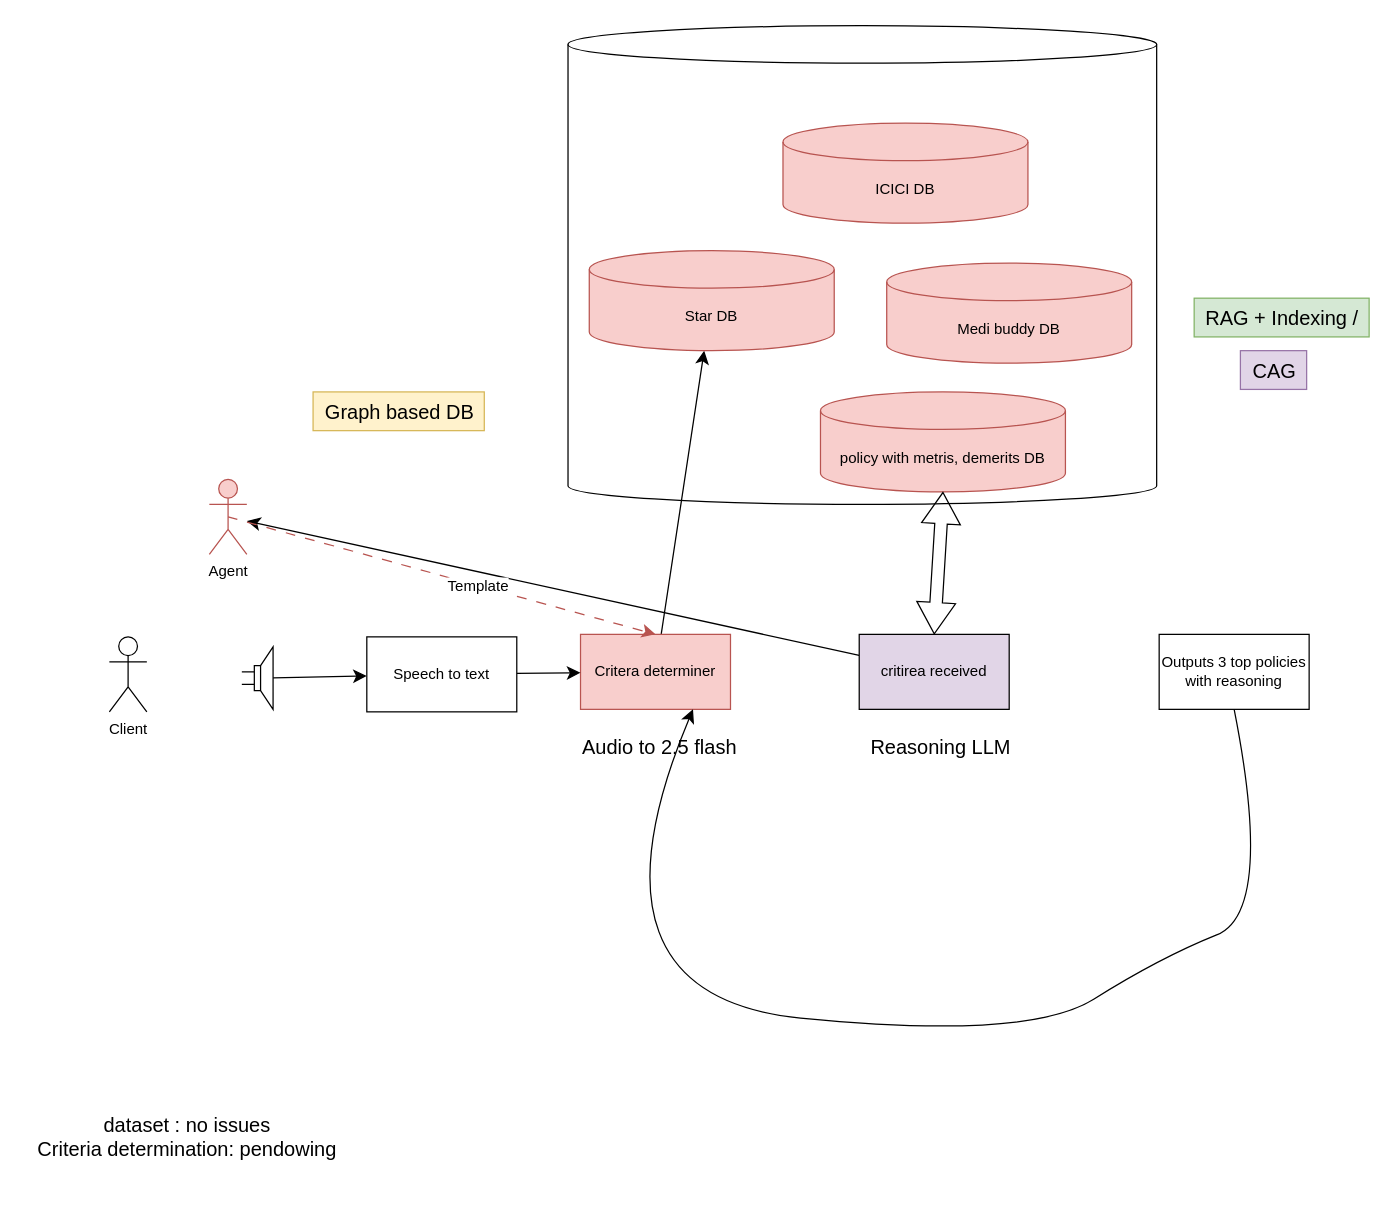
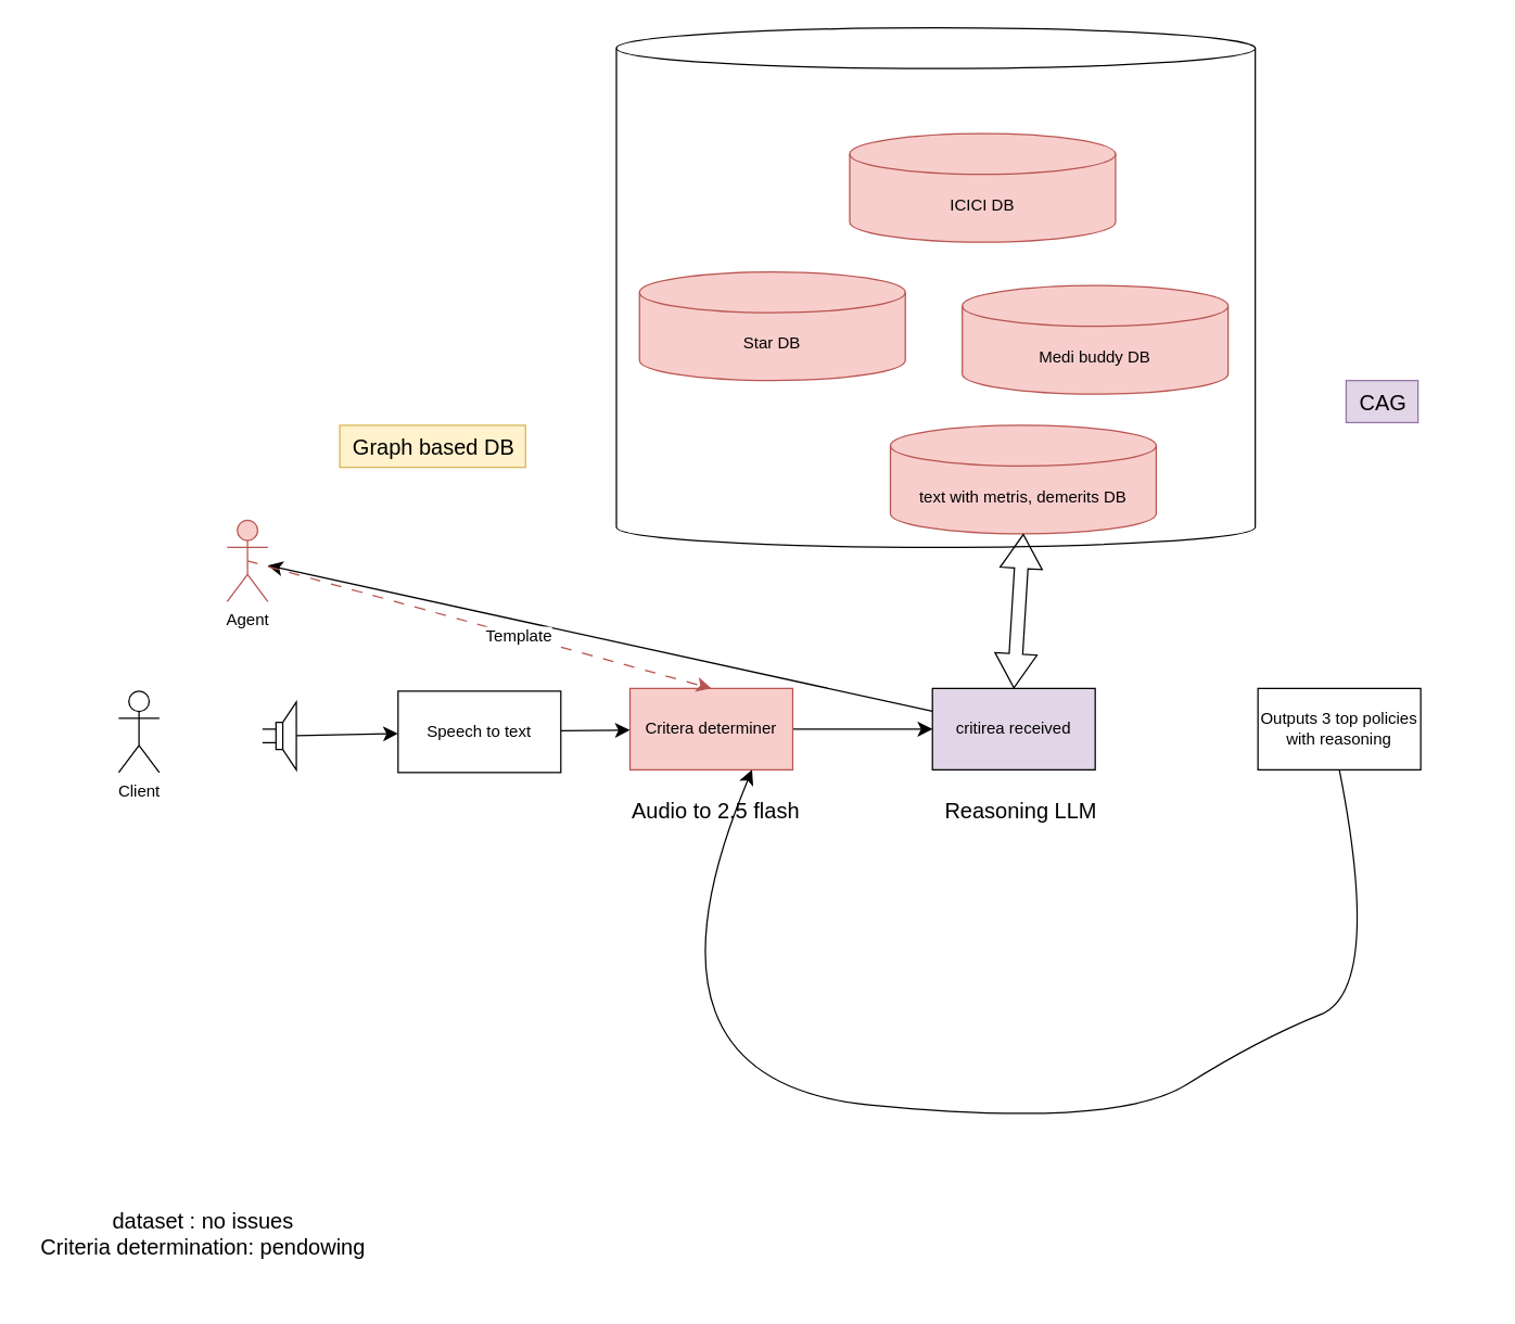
  <mxCell id="0" />
  <mxCell id="1" parent="0" />
- <mxCell id="2" style="edgeStyle=none;curved=1;rounded=0;orthogonalLoop=1;jettySize=auto;html=1;fontSize=12;startSize=8;endSize=8;" edge="1" parent="1" source="3" target="26"><mxGeometry relative="1" as="geometry" /></mxCell>
+ <mxCell id="2" style="edgeStyle=none;curved=1;rounded=0;orthogonalLoop=1;jettySize=auto;html=1;entryX=0;entryY=0.5;entryDx=0;entryDy=0;fontSize=12;startSize=8;endSize=8;" edge="1" parent="1" source="3" target="5"><mxGeometry relative="1" as="geometry" /></mxCell>
  <mxCell id="3" value="Critera determiner" style="rounded=0;whiteSpace=wrap;html=1;fillColor=#f8cecc;strokeColor=#b85450;" parent="1" vertex="1"><mxGeometry x="464" y="507" width="120" height="60" as="geometry" /></mxCell>
  <mxCell id="4" value="" style="edgeStyle=none;curved=1;rounded=0;orthogonalLoop=1;jettySize=auto;html=1;fontSize=12;startSize=8;endSize=8;" edge="1" parent="1" source="5" target="14"><mxGeometry relative="1" as="geometry" /></mxCell>
  <mxCell id="5" value="critirea received" style="rounded=0;whiteSpace=wrap;html=1;fillColor=#e1d5e7;" vertex="1" parent="1"><mxGeometry x="687" y="507" width="120" height="60" as="geometry" /></mxCell>
- <mxCell id="6" value="policy with metris, demerits DB" style="shape=cylinder3;whiteSpace=wrap;html=1;boundedLbl=1;backgroundOutline=1;size=15;fillColor=#f8cecc;strokeColor=#b85450;" vertex="1" parent="1"><mxGeometry x="656" y="313" width="196" height="80" as="geometry" /></mxCell>
+ <mxCell id="6" value="text with metris, demerits DB" style="shape=cylinder3;whiteSpace=wrap;html=1;boundedLbl=1;backgroundOutline=1;size=15;fillColor=#f8cecc;strokeColor=#b85450;" vertex="1" parent="1"><mxGeometry x="656" y="313" width="196" height="80" as="geometry" /></mxCell>
  <mxCell id="7" value="" style="shape=flexArrow;endArrow=classic;startArrow=classic;html=1;rounded=0;fontSize=12;startSize=8;endSize=8;curved=1;entryX=0.5;entryY=1;entryDx=0;entryDy=0;entryPerimeter=0;exitX=0.5;exitY=0;exitDx=0;exitDy=0;" edge="1" parent="1" source="5" target="6"><mxGeometry width="100" height="100" relative="1" as="geometry"><mxPoint x="608" y="524" as="sourcePoint" /><mxPoint x="708" y="424" as="targetPoint" /></mxGeometry></mxCell>
  <mxCell id="8" value="Outputs 3 top policies with reasoning" style="whiteSpace=wrap;html=1;rounded=0;" vertex="1" parent="1"><mxGeometry x="927" y="507" width="120" height="60" as="geometry" /></mxCell>
  <mxCell id="9" value="Reasoning LLM" style="text;html=1;align=center;verticalAlign=middle;resizable=0;points=[];autosize=1;strokeColor=none;fillColor=none;fontSize=16;" vertex="1" parent="1"><mxGeometry x="687" y="581" width="130" height="31" as="geometry" /></mxCell>
  <mxCell id="10" value="Audio to 2.5 flash" style="text;html=1;align=center;verticalAlign=middle;resizable=0;points=[];autosize=1;strokeColor=none;fillColor=none;fontSize=16;" vertex="1" parent="1"><mxGeometry x="456" y="581" width="142" height="31" as="geometry" /></mxCell>
  <mxCell id="11" value="" style="edgeStyle=none;curved=1;rounded=0;orthogonalLoop=1;jettySize=auto;html=1;fontSize=12;startSize=8;endSize=8;" edge="1" parent="1" source="12" target="17"><mxGeometry relative="1" as="geometry" /></mxCell>
  <mxCell id="12" value="" style="pointerEvents=1;verticalLabelPosition=bottom;shadow=0;dashed=0;align=center;html=1;verticalAlign=top;shape=mxgraph.electrical.electro-mechanical.loudspeaker;" vertex="1" parent="1"><mxGeometry x="193" y="517" width="25" height="50" as="geometry" /></mxCell>
  <mxCell id="13" value="" style="curved=1;endArrow=classic;html=1;rounded=0;fontSize=12;startSize=8;endSize=8;entryX=0.75;entryY=1;entryDx=0;entryDy=0;exitX=0.5;exitY=1;exitDx=0;exitDy=0;" edge="1" parent="1" source="8" target="3"><mxGeometry width="50" height="50" relative="1" as="geometry"><mxPoint x="799.2" y="695" as="sourcePoint" /><mxPoint x="322" y="670.6" as="targetPoint" /><Array as="points"><mxPoint x="1019" y="729" /><mxPoint x="927" y="766" /><mxPoint x="822.2" y="832" /><mxPoint x="458" y="796" /></Array></mxGeometry></mxCell>
  <mxCell id="14" value="Agent" style="shape=umlActor;verticalLabelPosition=bottom;verticalAlign=top;html=1;outlineConnect=0;fillColor=#f8cecc;strokeColor=#b85450;" vertex="1" parent="1"><mxGeometry x="167" y="383" width="30" height="60" as="geometry" /></mxCell>
  <mxCell id="15" value="Client" style="shape=umlActor;verticalLabelPosition=bottom;verticalAlign=top;html=1;outlineConnect=0;" vertex="1" parent="1"><mxGeometry x="87" y="509" width="30" height="60" as="geometry" /></mxCell>
  <mxCell id="16" value="" style="edgeStyle=none;curved=1;rounded=0;orthogonalLoop=1;jettySize=auto;html=1;fontSize=12;startSize=8;endSize=8;" edge="1" parent="1" source="17" target="3"><mxGeometry relative="1" as="geometry" /></mxCell>
  <mxCell id="17" value="Speech to text" style="rounded=0;whiteSpace=wrap;html=1;" vertex="1" parent="1"><mxGeometry x="293" y="509" width="120" height="60" as="geometry" /></mxCell>
  <mxCell id="18" value="" style="endArrow=classic;html=1;rounded=0;fontSize=12;startSize=8;endSize=8;curved=1;entryX=0.5;entryY=0;entryDx=0;entryDy=0;exitX=0.5;exitY=0.5;exitDx=0;exitDy=0;exitPerimeter=0;dashed=1;dashPattern=8 8;fillColor=#f8cecc;strokeColor=#b85450;" edge="1" parent="1" source="14" target="3"><mxGeometry width="50" height="50" relative="1" as="geometry"><mxPoint x="526" y="681" as="sourcePoint" /><mxPoint x="576" y="631" as="targetPoint" /></mxGeometry></mxCell>
  <mxCell id="19" value="Template" style="edgeLabel;html=1;align=center;verticalAlign=middle;resizable=0;points=[];fontSize=12;" vertex="1" connectable="0" parent="18"><mxGeometry x="0.17" y="-1" relative="1" as="geometry"><mxPoint as="offset" /></mxGeometry></mxCell>
- <mxCell id="20" value="RAG + Indexing /" style="text;html=1;align=center;verticalAlign=middle;resizable=0;points=[];autosize=1;strokeColor=#82b366;fillColor=#d5e8d4;fontSize=16;" vertex="1" parent="1"><mxGeometry x="955" y="238" width="140" height="31" as="geometry" /></mxCell>
  <mxCell id="21" value="CAG" style="text;html=1;align=center;verticalAlign=middle;resizable=0;points=[];autosize=1;strokeColor=#9673a6;fillColor=#e1d5e7;fontSize=16;" vertex="1" parent="1"><mxGeometry x="992" y="280" width="53" height="31" as="geometry" /></mxCell>
  <mxCell id="22" value="Graph based DB" style="text;html=1;align=center;verticalAlign=middle;resizable=0;points=[];autosize=1;strokeColor=#d6b656;fillColor=#fff2cc;fontSize=16;" vertex="1" parent="1"><mxGeometry x="250" y="313" width="137" height="31" as="geometry" /></mxCell>
  <mxCell id="23" value="dataset : no issues&lt;br&gt;Criteria determination: pendowing&lt;div&gt;&lt;br&gt;&lt;/div&gt;" style="text;html=1;align=center;verticalAlign=middle;resizable=0;points=[];autosize=1;strokeColor=none;fillColor=none;fontSize=16;" vertex="1" parent="1"><mxGeometry x="20.5" y="883.5" width="257" height="70" as="geometry" /></mxCell>
  <mxCell id="24" value="Medi buddy DB" style="shape=cylinder3;whiteSpace=wrap;html=1;boundedLbl=1;backgroundOutline=1;size=15;fillColor=#f8cecc;strokeColor=#b85450;" vertex="1" parent="1"><mxGeometry x="709" y="210" width="196" height="80" as="geometry" /></mxCell>
  <mxCell id="25" value="ICICI DB" style="shape=cylinder3;whiteSpace=wrap;html=1;boundedLbl=1;backgroundOutline=1;size=15;fillColor=#f8cecc;strokeColor=#b85450;" vertex="1" parent="1"><mxGeometry x="626" y="98" width="196" height="80" as="geometry" /></mxCell>
  <mxCell id="26" value="Star DB" style="shape=cylinder3;whiteSpace=wrap;html=1;boundedLbl=1;backgroundOutline=1;size=15;fillColor=#f8cecc;strokeColor=#b85450;" vertex="1" parent="1"><mxGeometry x="471" y="200" width="196" height="80" as="geometry" /></mxCell>
  <mxCell id="27" value="" style="shape=cylinder3;whiteSpace=wrap;html=1;boundedLbl=1;backgroundOutline=1;size=15;fillColor=none;" vertex="1" parent="1"><mxGeometry x="454" y="20" width="471" height="383" as="geometry" /></mxCell>
